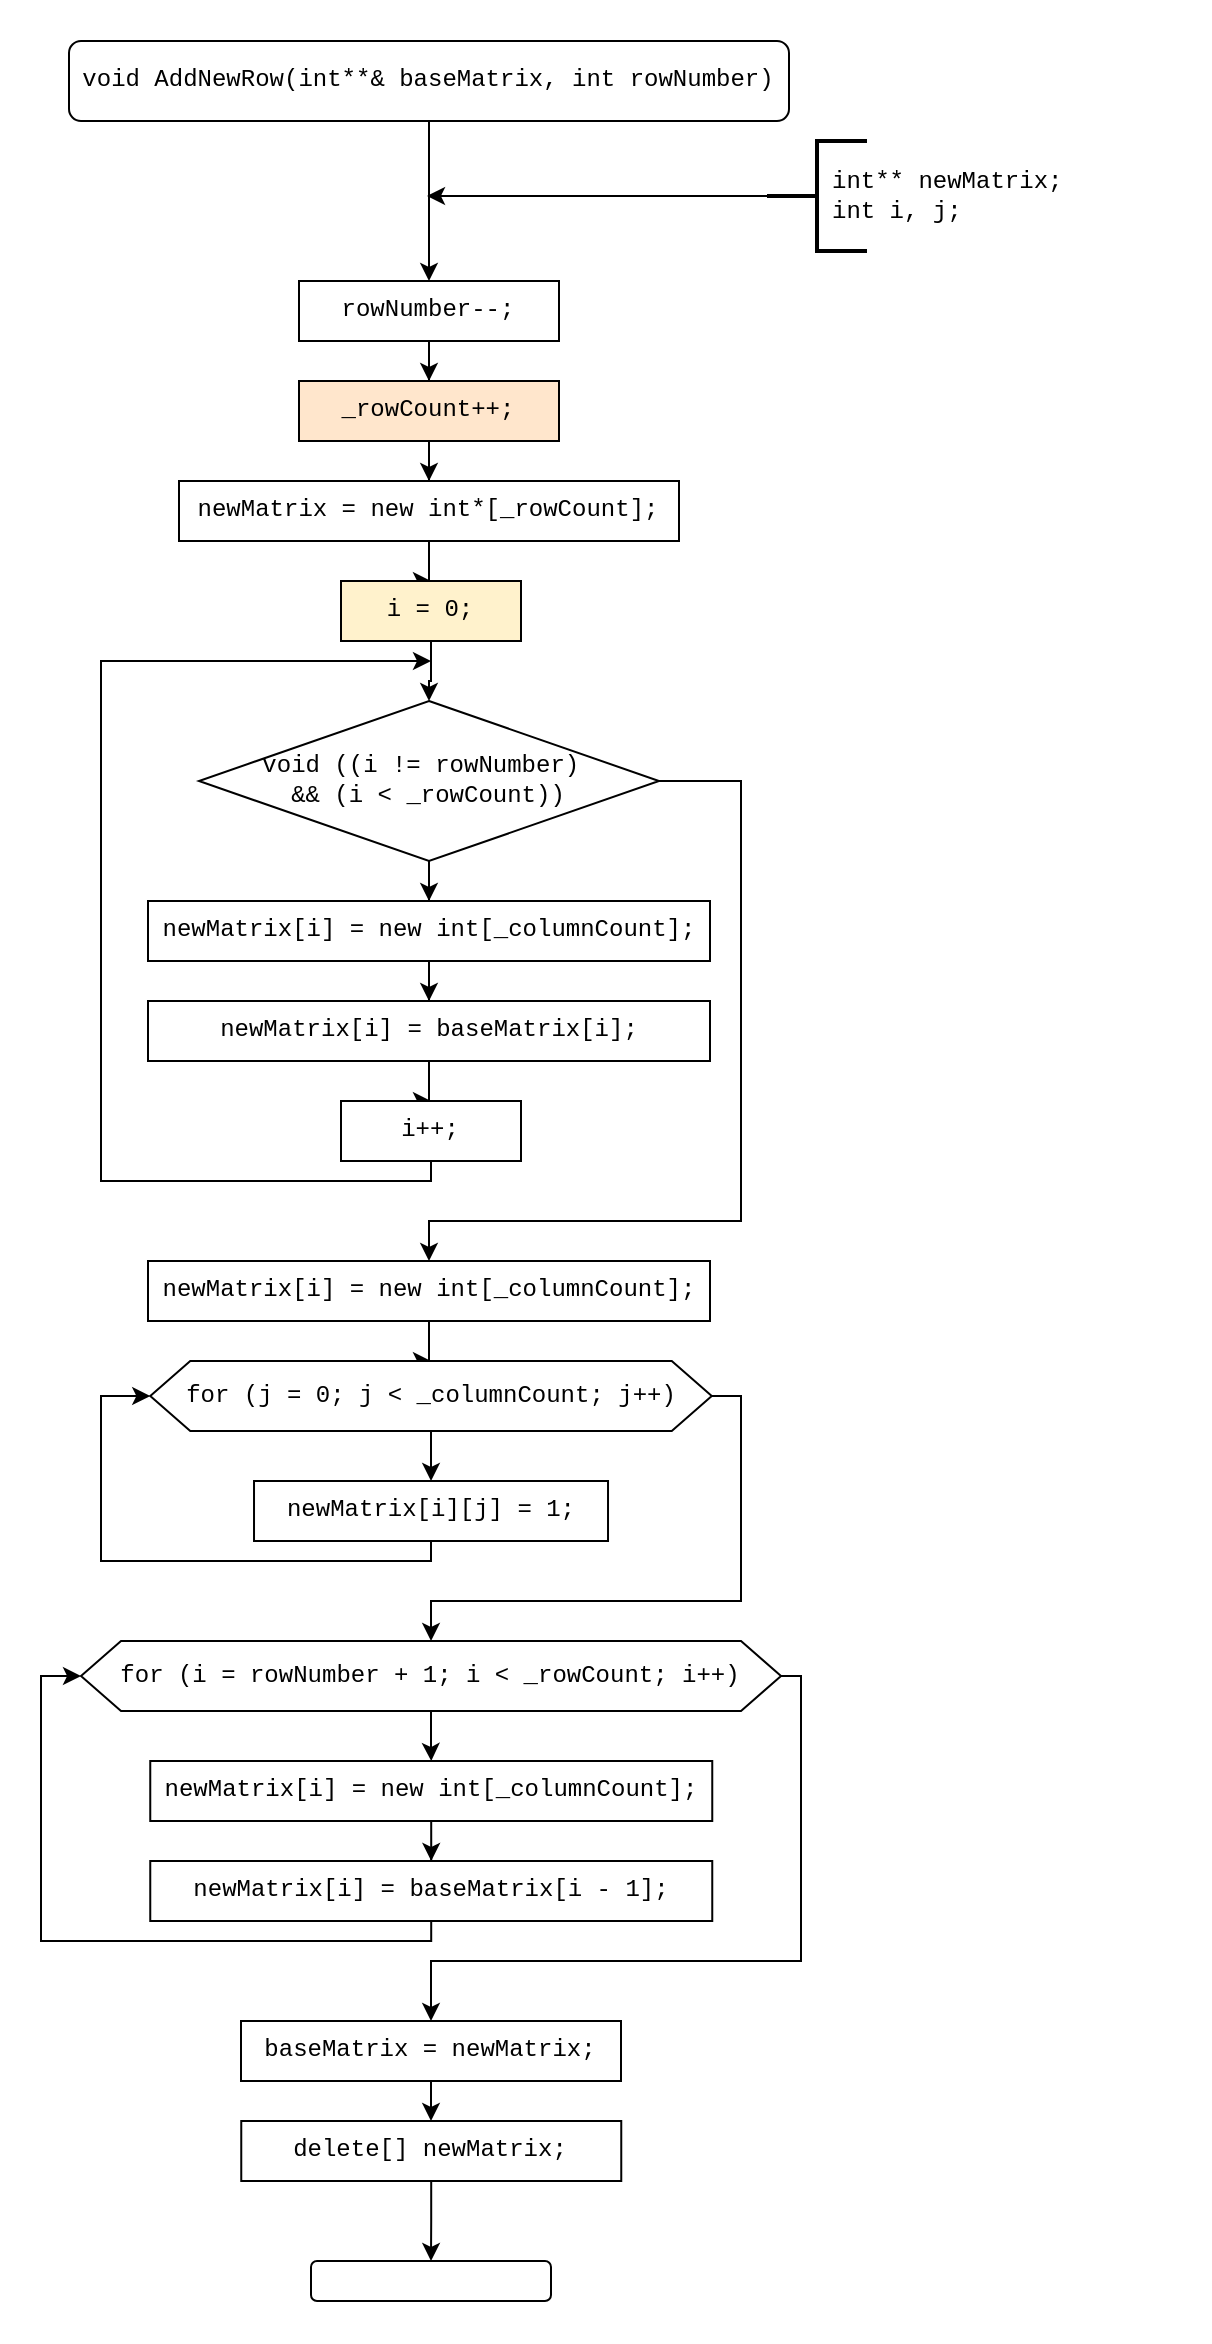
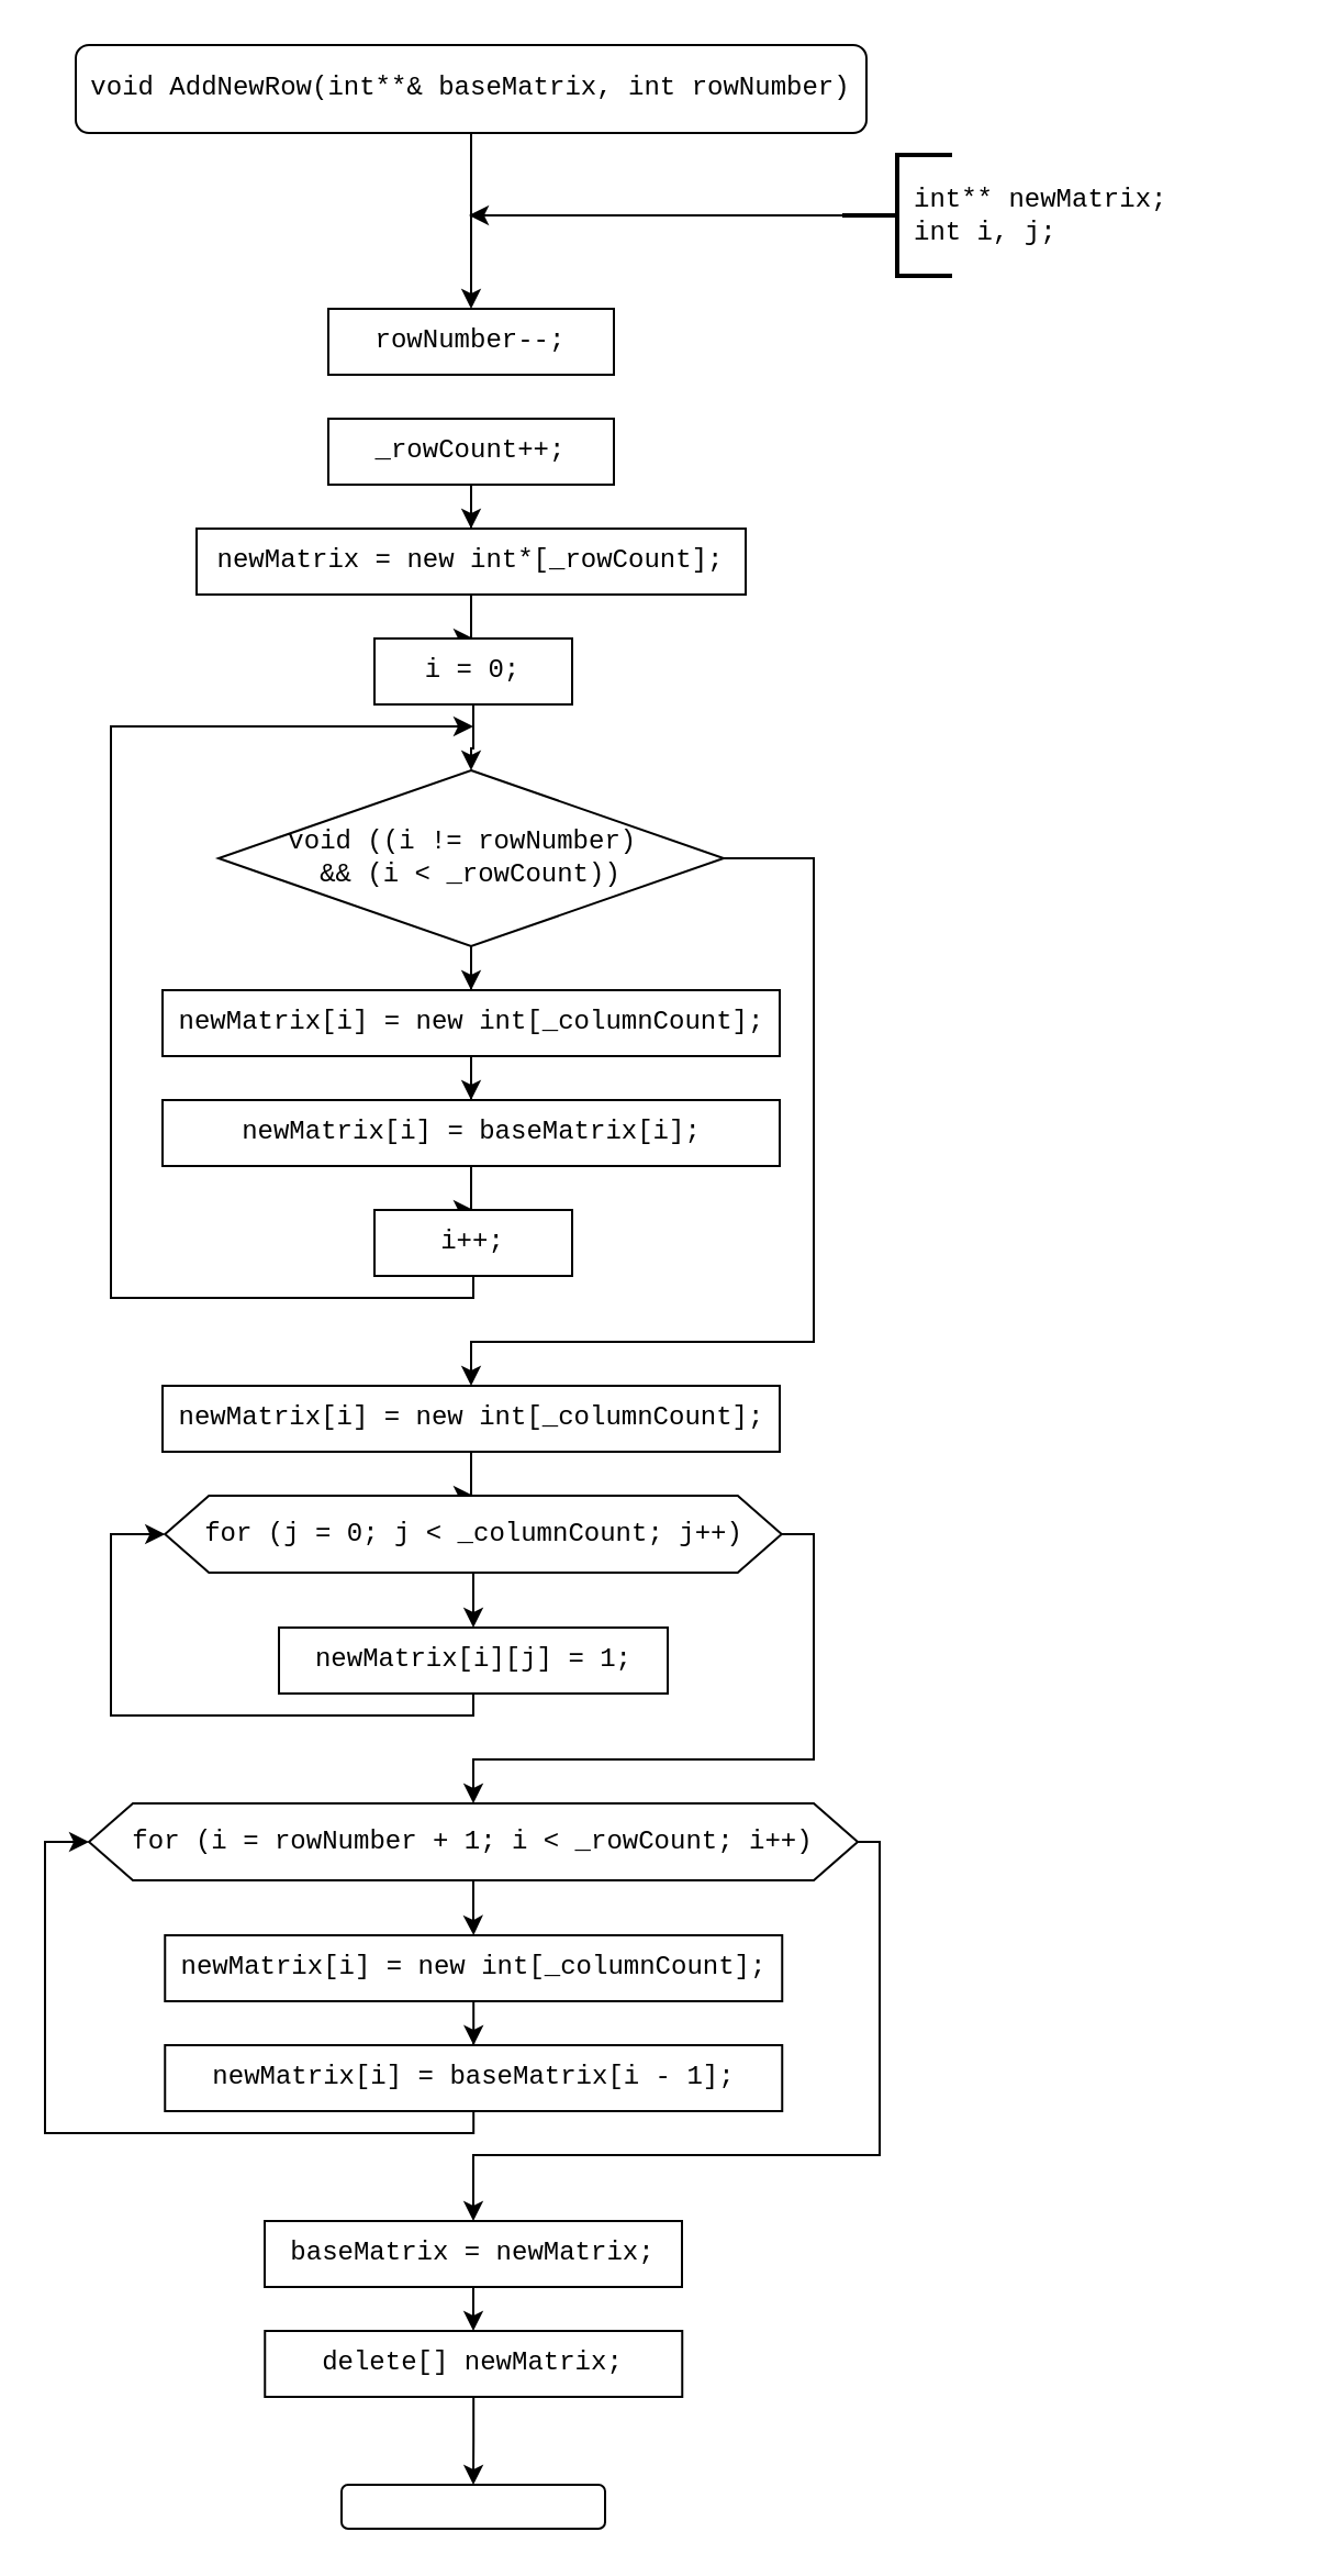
  <mxCell id="0" />
  <mxCell id="1" parent="0" />
  <mxCell id="2" style="edgeStyle=orthogonalEdgeStyle;rounded=0;orthogonalLoop=1;jettySize=auto;html=1;fontFamily=Courier New;" edge="1" parent="1" source="3"><mxGeometry relative="1" as="geometry"><mxPoint x="214" y="140" as="targetPoint" /></mxGeometry></mxCell>
  <mxCell id="3" value="void AddNewRow(int**&amp;amp; baseMatrix, int rowNumber)" style="rounded=1;whiteSpace=wrap;html=1;fontFamily=Courier New;" vertex="1" parent="1"><mxGeometry x="34" y="20" width="360" height="40" as="geometry" /></mxCell>
  <mxCell id="4" style="edgeStyle=orthogonalEdgeStyle;rounded=0;orthogonalLoop=1;jettySize=auto;html=1;fontFamily=Courier New;" edge="1" parent="1" source="5"><mxGeometry relative="1" as="geometry"><mxPoint x="213" y="97.5" as="targetPoint" /></mxGeometry></mxCell>
  <mxCell id="5" value="" style="strokeWidth=2;html=1;shape=mxgraph.flowchart.annotation_2;align=left;labelPosition=right;pointerEvents=1;fontFamily=Courier New;" vertex="1" parent="1"><mxGeometry x="383" y="70" width="50" height="55" as="geometry" /></mxCell>
  <mxCell id="6" value="int** newMatrix;&lt;br&gt;int i, j;" style="text;html=1;strokeColor=none;fillColor=none;align=left;verticalAlign=middle;whiteSpace=wrap;rounded=0;fontFamily=Courier New;" vertex="1" parent="1"><mxGeometry x="414" y="72.5" width="170" height="50" as="geometry" /></mxCell>
- <mxCell id="7" style="edgeStyle=orthogonalEdgeStyle;rounded=0;orthogonalLoop=1;jettySize=auto;html=1;entryX=0.5;entryY=0;entryDx=0;entryDy=0;fontFamily=Courier New;" edge="1" parent="1" source="8" target="10"><mxGeometry relative="1" as="geometry" /></mxCell>
  <mxCell id="8" value="rowNumber--;" style="rounded=0;whiteSpace=wrap;html=1;fontFamily=Courier New;" vertex="1" parent="1"><mxGeometry x="149" y="140" width="130" height="30" as="geometry" /></mxCell>
  <mxCell id="9" style="edgeStyle=orthogonalEdgeStyle;rounded=0;orthogonalLoop=1;jettySize=auto;html=1;fontFamily=Courier New;" edge="1" parent="1" source="10" target="12"><mxGeometry relative="1" as="geometry" /></mxCell>
- <mxCell id="10" value="_rowCount++;" style="rounded=0;whiteSpace=wrap;html=1;fontFamily=Courier New;fillColor=#ffe6cc;" vertex="1" parent="1"><mxGeometry x="149" y="190" width="130" height="30" as="geometry" /></mxCell>
+ <mxCell id="10" value="_rowCount++;" style="rounded=0;whiteSpace=wrap;html=1;fontFamily=Courier New;" vertex="1" parent="1"><mxGeometry x="149" y="190" width="130" height="30" as="geometry" /></mxCell>
  <mxCell id="11" style="edgeStyle=orthogonalEdgeStyle;rounded=0;orthogonalLoop=1;jettySize=auto;html=1;entryX=0.5;entryY=0;entryDx=0;entryDy=0;fontFamily=Courier New;" edge="1" parent="1" source="12" target="14"><mxGeometry relative="1" as="geometry" /></mxCell>
  <mxCell id="12" value="newMatrix = new int*[_rowCount];" style="rounded=0;whiteSpace=wrap;html=1;fontFamily=Courier New;" vertex="1" parent="1"><mxGeometry x="89" y="240" width="250" height="30" as="geometry" /></mxCell>
  <mxCell id="13" style="edgeStyle=orthogonalEdgeStyle;rounded=0;orthogonalLoop=1;jettySize=auto;html=1;entryX=0.5;entryY=0;entryDx=0;entryDy=0;fontFamily=Courier New;" edge="1" parent="1" source="14" target="17"><mxGeometry relative="1" as="geometry" /></mxCell>
- <mxCell id="14" value="i = 0;" style="rounded=0;whiteSpace=wrap;html=1;fontFamily=Courier New;fillColor=#fff2cc;" vertex="1" parent="1"><mxGeometry x="170" y="290" width="90" height="30" as="geometry" /></mxCell>
+ <mxCell id="14" value="i = 0;" style="rounded=0;whiteSpace=wrap;html=1;fontFamily=Courier New;" vertex="1" parent="1"><mxGeometry x="170" y="290" width="90" height="30" as="geometry" /></mxCell>
  <mxCell id="15" style="edgeStyle=orthogonalEdgeStyle;rounded=0;orthogonalLoop=1;jettySize=auto;html=1;entryX=0.5;entryY=0;entryDx=0;entryDy=0;fontFamily=Courier New;" edge="1" parent="1" source="17" target="19"><mxGeometry relative="1" as="geometry" /></mxCell>
  <mxCell id="16" style="edgeStyle=orthogonalEdgeStyle;rounded=0;orthogonalLoop=1;jettySize=auto;html=1;fontFamily=Courier New;entryX=0.5;entryY=0;entryDx=0;entryDy=0;" edge="1" parent="1" source="17" target="25"><mxGeometry relative="1" as="geometry"><mxPoint x="214" y="610" as="targetPoint" /><Array as="points"><mxPoint x="370" y="390" /><mxPoint x="370" y="610" /><mxPoint x="214" y="610" /></Array></mxGeometry></mxCell>
  <mxCell id="17" value="&lt;div&gt;void ((i != rowNumber)&amp;nbsp;&lt;/div&gt;&lt;div&gt;&amp;amp;&amp;amp; (i &amp;lt; _rowCount))&lt;/div&gt;" style="rhombus;whiteSpace=wrap;html=1;fontFamily=Courier New;" vertex="1" parent="1"><mxGeometry x="99" y="350" width="230" height="80" as="geometry" /></mxCell>
  <mxCell id="18" style="edgeStyle=orthogonalEdgeStyle;rounded=0;orthogonalLoop=1;jettySize=auto;html=1;entryX=0.5;entryY=0;entryDx=0;entryDy=0;fontFamily=Courier New;" edge="1" parent="1" source="19" target="21"><mxGeometry relative="1" as="geometry" /></mxCell>
  <mxCell id="19" value="newMatrix[i] = new int[_columnCount];" style="rounded=0;whiteSpace=wrap;html=1;fontFamily=Courier New;" vertex="1" parent="1"><mxGeometry x="73.5" y="450" width="281" height="30" as="geometry" /></mxCell>
  <mxCell id="20" style="edgeStyle=orthogonalEdgeStyle;rounded=0;orthogonalLoop=1;jettySize=auto;html=1;fontFamily=Courier New;" edge="1" parent="1" source="21" target="23"><mxGeometry relative="1" as="geometry" /></mxCell>
  <mxCell id="21" value="newMatrix[i] = baseMatrix[i];" style="rounded=0;whiteSpace=wrap;html=1;fontFamily=Courier New;" vertex="1" parent="1"><mxGeometry x="73.5" y="500" width="281" height="30" as="geometry" /></mxCell>
  <mxCell id="22" style="edgeStyle=orthogonalEdgeStyle;rounded=0;orthogonalLoop=1;jettySize=auto;html=1;fontFamily=Courier New;" edge="1" parent="1" source="23"><mxGeometry relative="1" as="geometry"><mxPoint x="215" y="330" as="targetPoint" /><Array as="points"><mxPoint x="215" y="590" /><mxPoint x="50" y="590" /></Array></mxGeometry></mxCell>
  <mxCell id="23" value="i++;" style="rounded=0;whiteSpace=wrap;html=1;fontFamily=Courier New;" vertex="1" parent="1"><mxGeometry x="170" y="550" width="90" height="30" as="geometry" /></mxCell>
  <mxCell id="24" style="edgeStyle=orthogonalEdgeStyle;rounded=0;orthogonalLoop=1;jettySize=auto;html=1;entryX=0.5;entryY=0;entryDx=0;entryDy=0;fontFamily=Courier New;" edge="1" parent="1" source="25" target="28"><mxGeometry relative="1" as="geometry" /></mxCell>
  <mxCell id="25" value="newMatrix[i] = new int[_columnCount];" style="rounded=0;whiteSpace=wrap;html=1;fontFamily=Courier New;" vertex="1" parent="1"><mxGeometry x="73.5" y="630" width="281" height="30" as="geometry" /></mxCell>
  <mxCell id="26" style="edgeStyle=orthogonalEdgeStyle;rounded=0;orthogonalLoop=1;jettySize=auto;html=1;entryX=0.5;entryY=0;entryDx=0;entryDy=0;fontFamily=Courier New;" edge="1" parent="1" source="28" target="30"><mxGeometry relative="1" as="geometry" /></mxCell>
  <mxCell id="27" style="edgeStyle=orthogonalEdgeStyle;rounded=0;orthogonalLoop=1;jettySize=auto;html=1;fontFamily=Courier New;entryX=0.5;entryY=0;entryDx=0;entryDy=0;" edge="1" parent="1" source="28" target="33"><mxGeometry relative="1" as="geometry"><mxPoint x="215" y="810" as="targetPoint" /><Array as="points"><mxPoint x="370" y="698" /><mxPoint x="370" y="800" /><mxPoint x="215" y="800" /></Array></mxGeometry></mxCell>
  <mxCell id="28" value="for (j = 0; j &amp;lt; _columnCount; j++)" style="shape=hexagon;perimeter=hexagonPerimeter2;whiteSpace=wrap;html=1;fixedSize=1;fontFamily=Courier New;" vertex="1" parent="1"><mxGeometry x="74.63" y="680" width="280.75" height="35" as="geometry" /></mxCell>
  <mxCell id="29" style="edgeStyle=orthogonalEdgeStyle;rounded=0;orthogonalLoop=1;jettySize=auto;html=1;fontFamily=Courier New;entryX=0;entryY=0.5;entryDx=0;entryDy=0;" edge="1" parent="1" source="30" target="28"><mxGeometry relative="1" as="geometry"><mxPoint x="50" y="700" as="targetPoint" /><Array as="points"><mxPoint x="215" y="780" /><mxPoint x="50" y="780" /><mxPoint x="50" y="698" /></Array></mxGeometry></mxCell>
  <mxCell id="30" value="newMatrix[i][j] = 1;" style="rounded=0;whiteSpace=wrap;html=1;fontFamily=Courier New;" vertex="1" parent="1"><mxGeometry x="126.51" y="740" width="177" height="30" as="geometry" /></mxCell>
  <mxCell id="31" style="edgeStyle=orthogonalEdgeStyle;rounded=0;orthogonalLoop=1;jettySize=auto;html=1;entryX=0.5;entryY=0;entryDx=0;entryDy=0;fontFamily=Courier New;" edge="1" parent="1" source="33" target="35"><mxGeometry relative="1" as="geometry" /></mxCell>
  <mxCell id="32" style="edgeStyle=orthogonalEdgeStyle;rounded=0;orthogonalLoop=1;jettySize=auto;html=1;fontFamily=Courier New;entryX=0.5;entryY=0;entryDx=0;entryDy=0;" edge="1" parent="1" source="33" target="39"><mxGeometry relative="1" as="geometry"><mxPoint x="215" y="980" as="targetPoint" /><Array as="points"><mxPoint x="400" y="838" /><mxPoint x="400" y="980" /><mxPoint x="215" y="980" /></Array></mxGeometry></mxCell>
  <mxCell id="33" value="for (i = rowNumber + 1; i &amp;lt; _rowCount; i++)" style="shape=hexagon;perimeter=hexagonPerimeter2;whiteSpace=wrap;html=1;fixedSize=1;fontFamily=Courier New;" vertex="1" parent="1"><mxGeometry x="40.01" y="820" width="350" height="35" as="geometry" /></mxCell>
  <mxCell id="34" style="edgeStyle=orthogonalEdgeStyle;rounded=0;orthogonalLoop=1;jettySize=auto;html=1;entryX=0.5;entryY=0;entryDx=0;entryDy=0;fontFamily=Courier New;" edge="1" parent="1" source="35" target="37"><mxGeometry relative="1" as="geometry" /></mxCell>
  <mxCell id="35" value="newMatrix[i] = new int[_columnCount];" style="rounded=0;whiteSpace=wrap;html=1;fontFamily=Courier New;" vertex="1" parent="1"><mxGeometry x="74.63" y="880" width="281" height="30" as="geometry" /></mxCell>
  <mxCell id="36" style="edgeStyle=orthogonalEdgeStyle;rounded=0;orthogonalLoop=1;jettySize=auto;html=1;fontFamily=Courier New;entryX=0;entryY=0.5;entryDx=0;entryDy=0;" edge="1" parent="1" source="37" target="33"><mxGeometry relative="1" as="geometry"><mxPoint x="30" y="840" as="targetPoint" /><Array as="points"><mxPoint x="215" y="970" /><mxPoint x="20" y="970" /><mxPoint x="20" y="837" /><mxPoint x="40" y="837" /></Array></mxGeometry></mxCell>
  <mxCell id="37" value="newMatrix[i] = baseMatrix[i - 1];" style="rounded=0;whiteSpace=wrap;html=1;fontFamily=Courier New;" vertex="1" parent="1"><mxGeometry x="74.63" y="930" width="281" height="30" as="geometry" /></mxCell>
  <mxCell id="38" style="edgeStyle=orthogonalEdgeStyle;rounded=0;orthogonalLoop=1;jettySize=auto;html=1;entryX=0.5;entryY=0;entryDx=0;entryDy=0;fontFamily=Courier New;" edge="1" parent="1" source="39" target="42"><mxGeometry relative="1" as="geometry" /></mxCell>
  <mxCell id="39" value="baseMatrix = newMatrix;" style="rounded=0;whiteSpace=wrap;html=1;fontFamily=Courier New;" vertex="1" parent="1"><mxGeometry x="120" y="1010" width="190" height="30" as="geometry" /></mxCell>
  <mxCell id="40" value="" style="rounded=1;whiteSpace=wrap;html=1;fontFamily=Courier New;" vertex="1" parent="1"><mxGeometry x="155" y="1130" width="120" height="20" as="geometry" /></mxCell>
  <mxCell id="41" style="edgeStyle=orthogonalEdgeStyle;rounded=0;orthogonalLoop=1;jettySize=auto;html=1;entryX=0.5;entryY=0;entryDx=0;entryDy=0;fontFamily=Courier New;" edge="1" parent="1" source="42" target="40"><mxGeometry relative="1" as="geometry" /></mxCell>
  <mxCell id="42" value="delete[] newMatrix;" style="rounded=0;whiteSpace=wrap;html=1;fontFamily=Courier New;" vertex="1" parent="1"><mxGeometry x="120.13" y="1060" width="190" height="30" as="geometry" /></mxCell>
